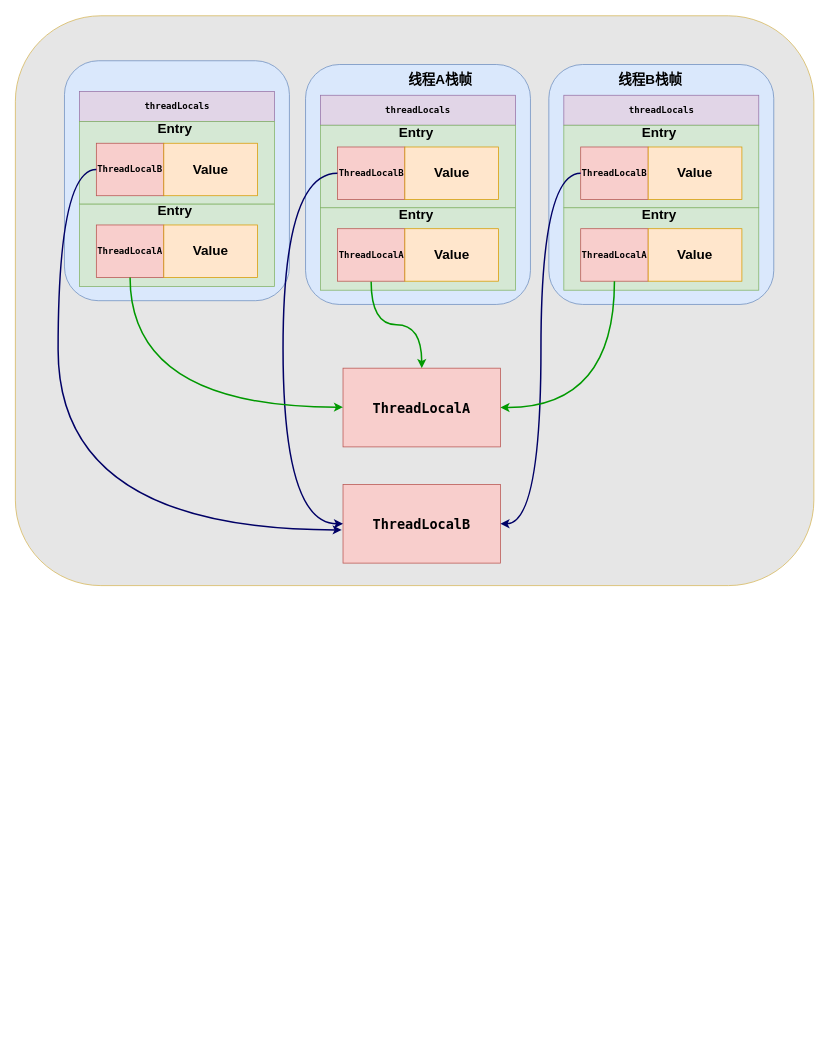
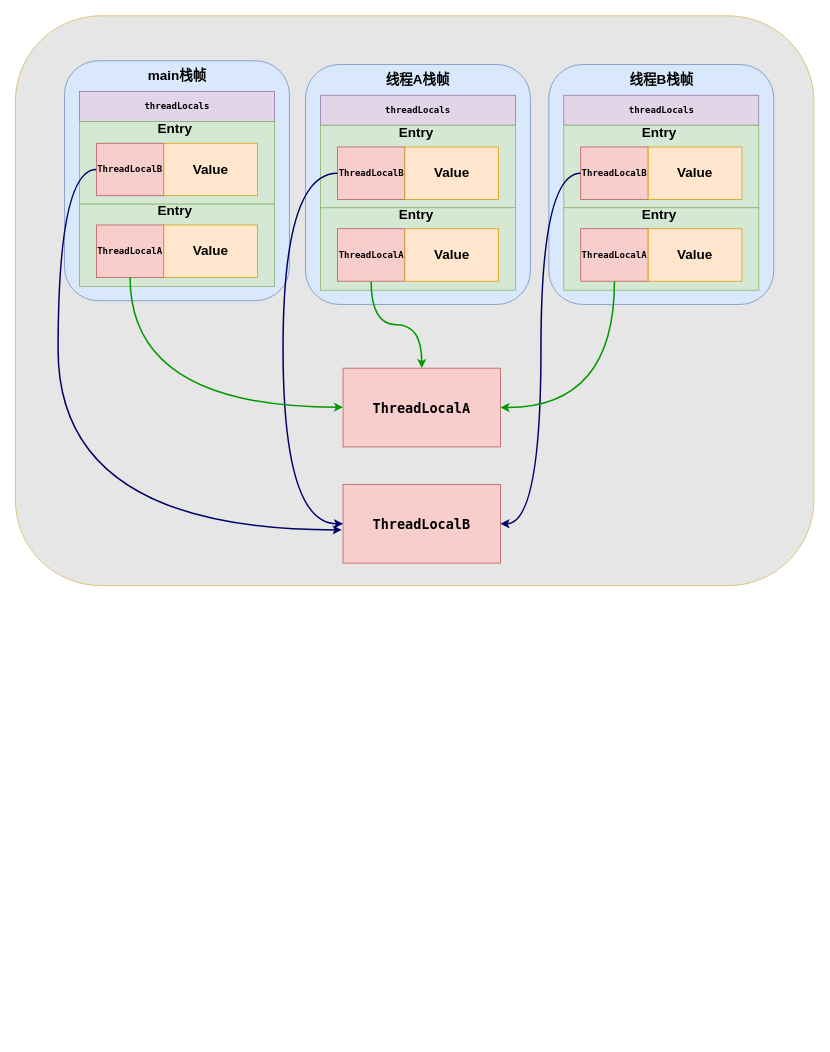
  <mxCell id="0" />
  <mxCell id="1" parent="0" />
  <mxCell id="2" value="" style="rounded=1;whiteSpace=wrap;html=1;fillColor=#E6E6E6;fontSize=18;strokeColor=#d6b656;" vertex="1" parent="1"><mxGeometry x="20" y="20" width="1065" height="760" as="geometry" /></mxCell>
  <mxCell id="3" value="" style="rounded=1;whiteSpace=wrap;html=1;fontStyle=1;fillColor=#dae8fc;strokeColor=#6c8ebf;" vertex="1" parent="1"><mxGeometry x="85.5" y="80" width="300" height="320" as="geometry" /></mxCell>
  <mxCell id="4" value="&lt;pre&gt;&lt;br&gt;&lt;/pre&gt;" style="rounded=0;whiteSpace=wrap;html=1;fontSize=18;fillColor=#d5e8d4;strokeColor=#82b366;fontStyle=1" vertex="1" parent="1"><mxGeometry x="105.5" y="271" width="260" height="110" as="geometry" /></mxCell>
+ <mxCell id="5" value="main栈帧" style="text;html=1;strokeColor=none;fillColor=none;align=center;verticalAlign=middle;whiteSpace=wrap;rounded=0;fontSize=18;fontStyle=1" vertex="1" parent="1"><mxGeometry x="185.5" y="90" width="100" height="20" as="geometry" /></mxCell>
  <mxCell id="6" value="&lt;pre style=&quot;font-size: 12px&quot;&gt;ThreadLocalA&lt;/pre&gt;" style="rounded=0;whiteSpace=wrap;html=1;fontSize=12;fillColor=#f8cecc;strokeColor=#b85450;fontStyle=1" vertex="1" parent="1"><mxGeometry x="128" y="299" width="90" height="70" as="geometry" /></mxCell>
  <mxCell id="7" value="Value" style="rounded=0;whiteSpace=wrap;html=1;fontSize=18;fillColor=#ffe6cc;strokeColor=#d79b00;fontStyle=1" vertex="1" parent="1"><mxGeometry x="218" y="299" width="125" height="70" as="geometry" /></mxCell>
  <mxCell id="8" value="&lt;pre style=&quot;font-size: 14px&quot;&gt;&lt;br&gt;&lt;/pre&gt;" style="text;html=1;strokeColor=none;fillColor=none;align=center;verticalAlign=middle;whiteSpace=wrap;rounded=0;fontStyle=1;fontSize=14;" vertex="1" parent="1"><mxGeometry x="211" y="270" width="40" height="20" as="geometry" /></mxCell>
  <mxCell id="9" value="&lt;pre&gt;threadLocals&lt;/pre&gt;" style="rounded=0;whiteSpace=wrap;html=1;fontSize=12;fontStyle=1;fillColor=#e1d5e7;strokeColor=#9673a6;" vertex="1" parent="1"><mxGeometry x="105.5" y="121" width="260" height="40" as="geometry" /></mxCell>
  <mxCell id="10" value="Entry" style="text;html=1;strokeColor=none;fillColor=none;align=center;verticalAlign=middle;whiteSpace=wrap;rounded=0;fontSize=18;fontStyle=1" vertex="1" parent="1"><mxGeometry x="207" y="270" width="52" height="20" as="geometry" /></mxCell>
  <mxCell id="11" value="&lt;pre&gt;&lt;br&gt;&lt;/pre&gt;" style="rounded=0;whiteSpace=wrap;html=1;fontSize=18;fillColor=#d5e8d4;strokeColor=#82b366;fontStyle=1" vertex="1" parent="1"><mxGeometry x="105.5" y="161" width="260" height="110" as="geometry" /></mxCell>
  <mxCell id="12" value="&lt;pre style=&quot;font-size: 12px&quot;&gt;ThreadLocalB&lt;/pre&gt;" style="rounded=0;whiteSpace=wrap;html=1;fontSize=12;fillColor=#f8cecc;strokeColor=#b85450;fontStyle=1" vertex="1" parent="1"><mxGeometry x="128" y="190" width="90" height="70" as="geometry" /></mxCell>
  <mxCell id="13" value="Value" style="rounded=0;whiteSpace=wrap;html=1;fontSize=18;fillColor=#ffe6cc;strokeColor=#d79b00;fontStyle=1" vertex="1" parent="1"><mxGeometry x="218" y="190" width="125" height="70" as="geometry" /></mxCell>
  <mxCell id="14" value="&lt;pre style=&quot;font-size: 14px&quot;&gt;&lt;br&gt;&lt;/pre&gt;" style="text;html=1;strokeColor=none;fillColor=none;align=center;verticalAlign=middle;whiteSpace=wrap;rounded=0;fontStyle=1;fontSize=14;" vertex="1" parent="1"><mxGeometry x="212.5" y="160" width="40" height="20" as="geometry" /></mxCell>
  <mxCell id="15" value="Entry" style="text;html=1;strokeColor=none;fillColor=none;align=center;verticalAlign=middle;whiteSpace=wrap;rounded=0;fontSize=18;fontStyle=1" vertex="1" parent="1"><mxGeometry x="207" y="161" width="52" height="20" as="geometry" /></mxCell>
  <mxCell id="16" value="" style="rounded=1;whiteSpace=wrap;html=1;fontStyle=1;fillColor=#dae8fc;strokeColor=#6c8ebf;" vertex="1" parent="1"><mxGeometry x="407" y="85" width="300" height="320" as="geometry" /></mxCell>
  <mxCell id="17" value="&lt;pre&gt;&lt;br&gt;&lt;/pre&gt;" style="rounded=0;whiteSpace=wrap;html=1;fontSize=18;fillColor=#d5e8d4;strokeColor=#82b366;fontStyle=1" vertex="1" parent="1"><mxGeometry x="427" y="276" width="260" height="110" as="geometry" /></mxCell>
- <mxCell id="18" value="线程A栈帧" style="text;html=1;strokeColor=none;fillColor=none;align=center;verticalAlign=middle;whiteSpace=wrap;rounded=0;fontSize=18;fontStyle=1" vertex="1" parent="1"><mxGeometry x="537" y="95" width="100" height="20" as="geometry" /></mxCell>
+ <mxCell id="18" value="线程A栈帧" style="text;html=1;strokeColor=none;fillColor=none;align=center;verticalAlign=middle;whiteSpace=wrap;rounded=0;fontSize=18;fontStyle=1" vertex="1" parent="1"><mxGeometry x="507" y="95" width="100" height="20" as="geometry" /></mxCell>
  <mxCell id="19" style="edgeStyle=orthogonalEdgeStyle;orthogonalLoop=1;jettySize=auto;html=1;exitX=0.5;exitY=1;exitDx=0;exitDy=0;strokeColor=#009900;strokeWidth=2;fontSize=18;curved=1;" edge="1" parent="1" source="20" target="43"><mxGeometry relative="1" as="geometry" /></mxCell>
  <mxCell id="20" value="&lt;pre style=&quot;font-size: 12px&quot;&gt;ThreadLocalA&lt;/pre&gt;" style="rounded=0;whiteSpace=wrap;html=1;fontSize=12;fillColor=#f8cecc;strokeColor=#b85450;fontStyle=1" vertex="1" parent="1"><mxGeometry x="449.5" y="304" width="90" height="70" as="geometry" /></mxCell>
  <mxCell id="21" value="Value" style="rounded=0;whiteSpace=wrap;html=1;fontSize=18;fillColor=#ffe6cc;strokeColor=#d79b00;fontStyle=1" vertex="1" parent="1"><mxGeometry x="539.5" y="304" width="125" height="70" as="geometry" /></mxCell>
  <mxCell id="22" value="&lt;pre style=&quot;font-size: 14px&quot;&gt;&lt;br&gt;&lt;/pre&gt;" style="text;html=1;strokeColor=none;fillColor=none;align=center;verticalAlign=middle;whiteSpace=wrap;rounded=0;fontStyle=1;fontSize=14;" vertex="1" parent="1"><mxGeometry x="532.5" y="275" width="40" height="20" as="geometry" /></mxCell>
  <mxCell id="23" value="&lt;pre&gt;threadLocals&lt;/pre&gt;" style="rounded=0;whiteSpace=wrap;html=1;fontSize=12;fontStyle=1;fillColor=#e1d5e7;strokeColor=#9673a6;" vertex="1" parent="1"><mxGeometry x="427" y="126" width="260" height="40" as="geometry" /></mxCell>
  <mxCell id="24" value="Entry" style="text;html=1;strokeColor=none;fillColor=none;align=center;verticalAlign=middle;whiteSpace=wrap;rounded=0;fontSize=18;fontStyle=1" vertex="1" parent="1"><mxGeometry x="528.5" y="275" width="52" height="20" as="geometry" /></mxCell>
  <mxCell id="25" value="&lt;pre&gt;&lt;br&gt;&lt;/pre&gt;" style="rounded=0;whiteSpace=wrap;html=1;fontSize=18;fillColor=#d5e8d4;strokeColor=#82b366;fontStyle=1" vertex="1" parent="1"><mxGeometry x="427" y="166" width="260" height="110" as="geometry" /></mxCell>
  <mxCell id="26" value="&lt;pre style=&quot;font-size: 12px&quot;&gt;ThreadLocalB&lt;/pre&gt;" style="rounded=0;whiteSpace=wrap;html=1;fontSize=12;fillColor=#f8cecc;strokeColor=#b85450;fontStyle=1" vertex="1" parent="1"><mxGeometry x="449.5" y="195" width="90" height="70" as="geometry" /></mxCell>
  <mxCell id="27" value="Value" style="rounded=0;whiteSpace=wrap;html=1;fontSize=18;fillColor=#ffe6cc;strokeColor=#d79b00;fontStyle=1" vertex="1" parent="1"><mxGeometry x="539.5" y="195" width="125" height="70" as="geometry" /></mxCell>
  <mxCell id="28" value="&lt;pre style=&quot;font-size: 14px&quot;&gt;&lt;br&gt;&lt;/pre&gt;" style="text;html=1;strokeColor=none;fillColor=none;align=center;verticalAlign=middle;whiteSpace=wrap;rounded=0;fontStyle=1;fontSize=14;" vertex="1" parent="1"><mxGeometry x="534" y="165" width="40" height="20" as="geometry" /></mxCell>
  <mxCell id="29" value="Entry" style="text;html=1;strokeColor=none;fillColor=none;align=center;verticalAlign=middle;whiteSpace=wrap;rounded=0;fontSize=18;fontStyle=1" vertex="1" parent="1"><mxGeometry x="528.5" y="166" width="52" height="20" as="geometry" /></mxCell>
  <mxCell id="30" value="" style="rounded=1;whiteSpace=wrap;html=1;fontStyle=1;fillColor=#dae8fc;strokeColor=#6c8ebf;" vertex="1" parent="1"><mxGeometry x="731.5" y="85" width="300" height="320" as="geometry" /></mxCell>
  <mxCell id="31" value="&lt;pre&gt;&lt;br&gt;&lt;/pre&gt;" style="rounded=0;whiteSpace=wrap;html=1;fontSize=18;fillColor=#d5e8d4;strokeColor=#82b366;fontStyle=1" vertex="1" parent="1"><mxGeometry x="751.5" y="276" width="260" height="110" as="geometry" /></mxCell>
- <mxCell id="32" value="线程B栈帧" style="text;html=1;strokeColor=none;fillColor=none;align=center;verticalAlign=middle;whiteSpace=wrap;rounded=0;fontSize=18;fontStyle=1" vertex="1" parent="1"><mxGeometry x="816.5" y="95" width="100" height="20" as="geometry" /></mxCell>
+ <mxCell id="32" value="线程B栈帧" style="text;html=1;strokeColor=none;fillColor=none;align=center;verticalAlign=middle;whiteSpace=wrap;rounded=0;fontSize=18;fontStyle=1" vertex="1" parent="1"><mxGeometry x="831.5" y="95" width="100" height="20" as="geometry" /></mxCell>
  <mxCell id="33" value="&lt;pre style=&quot;font-size: 12px&quot;&gt;ThreadLocalA&lt;/pre&gt;" style="rounded=0;whiteSpace=wrap;html=1;fontSize=12;fillColor=#f8cecc;strokeColor=#b85450;fontStyle=1" vertex="1" parent="1"><mxGeometry x="774" y="304" width="90" height="70" as="geometry" /></mxCell>
  <mxCell id="34" value="Value" style="rounded=0;whiteSpace=wrap;html=1;fontSize=18;fillColor=#ffe6cc;strokeColor=#d79b00;fontStyle=1" vertex="1" parent="1"><mxGeometry x="864" y="304" width="125" height="70" as="geometry" /></mxCell>
  <mxCell id="35" value="&lt;pre style=&quot;font-size: 14px&quot;&gt;&lt;br&gt;&lt;/pre&gt;" style="text;html=1;strokeColor=none;fillColor=none;align=center;verticalAlign=middle;whiteSpace=wrap;rounded=0;fontStyle=1;fontSize=14;" vertex="1" parent="1"><mxGeometry x="857" y="275" width="40" height="20" as="geometry" /></mxCell>
  <mxCell id="36" value="&lt;pre&gt;threadLocals&lt;/pre&gt;" style="rounded=0;whiteSpace=wrap;html=1;fontSize=12;fontStyle=1;fillColor=#e1d5e7;strokeColor=#9673a6;" vertex="1" parent="1"><mxGeometry x="751.5" y="126" width="260" height="40" as="geometry" /></mxCell>
  <mxCell id="37" value="Entry" style="text;html=1;strokeColor=none;fillColor=none;align=center;verticalAlign=middle;whiteSpace=wrap;rounded=0;fontSize=18;fontStyle=1" vertex="1" parent="1"><mxGeometry x="853" y="275" width="52" height="20" as="geometry" /></mxCell>
  <mxCell id="38" value="&lt;pre&gt;&lt;br&gt;&lt;/pre&gt;" style="rounded=0;whiteSpace=wrap;html=1;fontSize=18;fillColor=#d5e8d4;strokeColor=#82b366;fontStyle=1" vertex="1" parent="1"><mxGeometry x="751.5" y="166" width="260" height="110" as="geometry" /></mxCell>
  <mxCell id="39" value="&lt;pre style=&quot;font-size: 12px&quot;&gt;ThreadLocalB&lt;/pre&gt;" style="rounded=0;whiteSpace=wrap;html=1;fontSize=12;fillColor=#f8cecc;strokeColor=#b85450;fontStyle=1" vertex="1" parent="1"><mxGeometry x="774" y="195" width="90" height="70" as="geometry" /></mxCell>
  <mxCell id="40" value="Value" style="rounded=0;whiteSpace=wrap;html=1;fontSize=18;fillColor=#ffe6cc;strokeColor=#d79b00;fontStyle=1" vertex="1" parent="1"><mxGeometry x="864" y="195" width="125" height="70" as="geometry" /></mxCell>
  <mxCell id="41" value="&lt;pre style=&quot;font-size: 14px&quot;&gt;&lt;br&gt;&lt;/pre&gt;" style="text;html=1;strokeColor=none;fillColor=none;align=center;verticalAlign=middle;whiteSpace=wrap;rounded=0;fontStyle=1;fontSize=14;" vertex="1" parent="1"><mxGeometry x="858.5" y="165" width="40" height="20" as="geometry" /></mxCell>
  <mxCell id="42" value="Entry" style="text;html=1;strokeColor=none;fillColor=none;align=center;verticalAlign=middle;whiteSpace=wrap;rounded=0;fontSize=18;fontStyle=1" vertex="1" parent="1"><mxGeometry x="853" y="166" width="52" height="20" as="geometry" /></mxCell>
  <mxCell id="43" value="&lt;pre&gt;&lt;font style=&quot;font-size: 18px&quot;&gt;ThreadLocalA&lt;/font&gt;&lt;/pre&gt;" style="rounded=0;whiteSpace=wrap;html=1;fontSize=12;fillColor=#f8cecc;strokeColor=#b85450;fontStyle=1" vertex="1" parent="1"><mxGeometry x="457" y="490" width="210" height="105" as="geometry" /></mxCell>
  <mxCell id="44" value="&lt;pre&gt;&lt;font style=&quot;font-size: 18px&quot;&gt;ThreadLocalB&lt;/font&gt;&lt;/pre&gt;" style="rounded=0;whiteSpace=wrap;html=1;fontSize=12;fillColor=#f8cecc;strokeColor=#b85450;fontStyle=1" vertex="1" parent="1"><mxGeometry x="457" y="645" width="210" height="105" as="geometry" /></mxCell>
  <mxCell id="45" value="" style="edgeStyle=elbowEdgeStyle;elbow=horizontal;endArrow=classic;html=1;strokeColor=#000066;fontSize=18;entryX=1;entryY=0.5;entryDx=0;entryDy=0;exitX=0;exitY=0.5;exitDx=0;exitDy=0;strokeWidth=2;curved=1;" edge="1" parent="1" source="39" target="44"><mxGeometry width="50" height="50" relative="1" as="geometry"><mxPoint x="817" y="550" as="sourcePoint" /><mxPoint x="867" y="500" as="targetPoint" /><Array as="points"><mxPoint x="721" y="500" /></Array></mxGeometry></mxCell>
  <mxCell id="46" value="" style="edgeStyle=elbowEdgeStyle;elbow=horizontal;endArrow=classic;html=1;strokeColor=#000066;fontSize=18;entryX=0;entryY=0.5;entryDx=0;entryDy=0;exitX=0;exitY=0.5;exitDx=0;exitDy=0;strokeWidth=2;curved=1;" edge="1" parent="1" source="26" target="44"><mxGeometry width="50" height="50" relative="1" as="geometry"><mxPoint x="237" y="550" as="sourcePoint" /><mxPoint x="287" y="500" as="targetPoint" /><Array as="points"><mxPoint x="377" y="500" /><mxPoint x="367" y="490" /><mxPoint x="397" y="440" /></Array></mxGeometry></mxCell>
  <mxCell id="47" value="" style="edgeStyle=elbowEdgeStyle;elbow=horizontal;endArrow=classic;html=1;strokeColor=#000066;strokeWidth=2;fontSize=18;entryX=-0.008;entryY=0.578;entryDx=0;entryDy=0;exitX=0;exitY=0.5;exitDx=0;exitDy=0;curved=1;entryPerimeter=0;" edge="1" parent="1" source="12" target="44"><mxGeometry width="50" height="50" relative="1" as="geometry"><mxPoint x="187" y="600" as="sourcePoint" /><mxPoint x="237" y="550" as="targetPoint" /><Array as="points"><mxPoint x="77" y="870" /><mxPoint x="347" y="780" /><mxPoint x="67" y="630" /><mxPoint x="177" y="1380" /><mxPoint x="47" y="890" /><mxPoint x="307" y="800" /><mxPoint x="307" y="770" /><mxPoint x="67" y="470" /><mxPoint x="227" y="770" /><mxPoint x="67" y="500" /></Array></mxGeometry></mxCell>
  <mxCell id="48" value="" style="edgeStyle=elbowEdgeStyle;elbow=vertical;endArrow=classic;html=1;strokeColor=#009900;strokeWidth=2;fontSize=18;entryX=0;entryY=0.5;entryDx=0;entryDy=0;exitX=0.5;exitY=1;exitDx=0;exitDy=0;curved=1;" edge="1" parent="1" source="6" target="43"><mxGeometry width="50" height="50" relative="1" as="geometry"><mxPoint x="227" y="540" as="sourcePoint" /><mxPoint x="277" y="490" as="targetPoint" /><Array as="points"><mxPoint x="307" y="542" /></Array></mxGeometry></mxCell>
  <mxCell id="49" value="" style="edgeStyle=elbowEdgeStyle;elbow=horizontal;endArrow=classic;html=1;strokeColor=#009900;strokeWidth=2;fontSize=18;exitX=0.5;exitY=1;exitDx=0;exitDy=0;curved=1;" edge="1" parent="1" source="33" target="43"><mxGeometry width="50" height="50" relative="1" as="geometry"><mxPoint x="927" y="570" as="sourcePoint" /><mxPoint x="977" y="520" as="targetPoint" /><Array as="points"><mxPoint x="819" y="430" /></Array></mxGeometry></mxCell>
